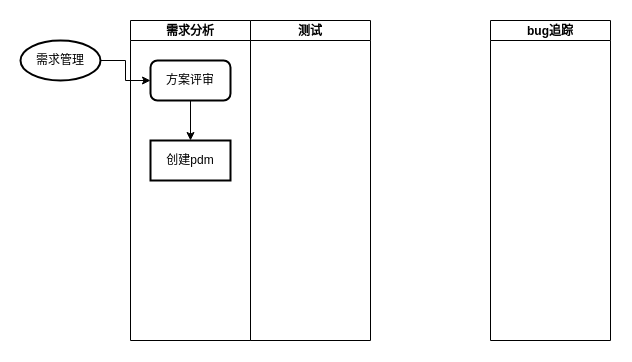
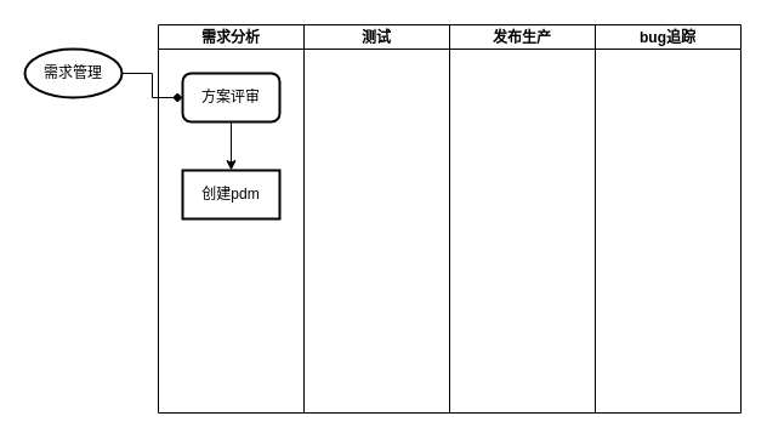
  <mxCell id="0" />
  <mxCell id="1" parent="0" />
  <mxCell id="2" value="需求分析" style="swimlane;startSize=20;" vertex="1" parent="1"><mxGeometry x="130" y="20" width="120" height="320" as="geometry" /></mxCell>
  <mxCell id="3" style="edgeStyle=orthogonalEdgeStyle;rounded=0;orthogonalLoop=1;jettySize=auto;html=1;entryX=0.5;entryY=0;entryDx=0;entryDy=0;" edge="1" parent="2" source="4" target="5"><mxGeometry relative="1" as="geometry" /></mxCell>
  <mxCell id="4" value="方案评审" style="rounded=1;whiteSpace=wrap;html=1;absoluteArcSize=1;arcSize=14;strokeWidth=2;" vertex="1" parent="2"><mxGeometry x="20" y="40" width="80" height="40" as="geometry" /></mxCell>
  <mxCell id="5" value="创建pdm" style="whiteSpace=wrap;html=1;absoluteArcSize=1;arcSize=14;strokeWidth=2;rounded=0;" vertex="1" parent="2"><mxGeometry x="20" y="120" width="80" height="40" as="geometry" /></mxCell>
  <mxCell id="6" value="测试" style="swimlane;startSize=20;" vertex="1" parent="1"><mxGeometry x="250" y="20" width="120" height="320" as="geometry" /></mxCell>
+ <mxCell id="7" value="发布生产" style="swimlane;startSize=20;" vertex="1" parent="1"><mxGeometry x="370" y="20" width="120" height="320" as="geometry" /></mxCell>
  <mxCell id="8" value="bug追踪" style="swimlane;startSize=20;" vertex="1" parent="1"><mxGeometry x="490" y="20" width="120" height="320" as="geometry" /></mxCell>
- <mxCell id="9" style="edgeStyle=orthogonalEdgeStyle;rounded=0;orthogonalLoop=1;jettySize=auto;html=1;" edge="1" parent="1" source="10" target="4"><mxGeometry relative="1" as="geometry" /></mxCell>
+ <mxCell id="9" style="edgeStyle=orthogonalEdgeStyle;rounded=0;orthogonalLoop=1;jettySize=auto;html=1;endArrow=diamond;" edge="1" parent="1" source="10" target="4"><mxGeometry relative="1" as="geometry" /></mxCell>
  <mxCell id="10" value="需求管理" style="strokeWidth=2;html=1;shape=mxgraph.flowchart.start_1;whiteSpace=wrap;" vertex="1" parent="1"><mxGeometry x="20" y="40" width="80" height="40" as="geometry" /></mxCell>
